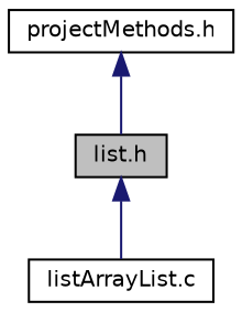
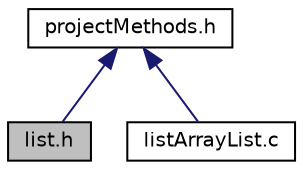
  digraph {
    node [color=black fillcolor=white fontname=Helvetica fontsize=10 shape=record style=filled]
    edge [color=midnightblue dir=back fontname=Helvetica fontsize=10 labelfontname=Helvetica labelfontsize=10 style=solid]
    n1 [fillcolor=grey75 fontcolor=black height=0.2 label="list.h" width=0.4]
    n2 [height=0.2 label="listArrayList.c" width=0.4]
    n3 [height=0.2 label="projectMethods.h" width=0.4]
-   n1 -> n2
+   n3 -> n2
    n3 -> n1
  }
